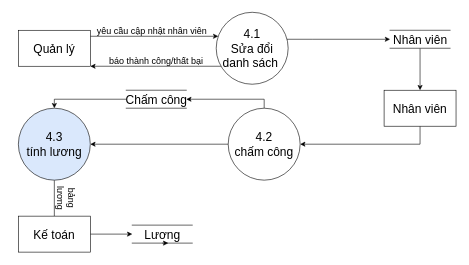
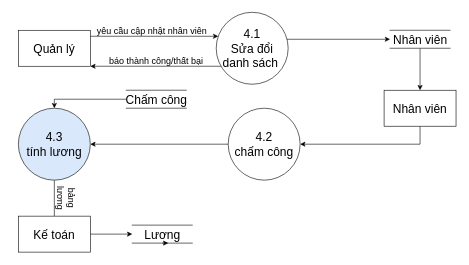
  <mxCell id="0" />
  <mxCell id="1" parent="0" />
  <mxCell id="2" style="edgeStyle=orthogonalEdgeStyle;rounded=0;orthogonalLoop=1;jettySize=auto;html=1;" parent="1" source="3" target="8" edge="1"><mxGeometry relative="1" as="geometry"><Array as="points"><mxPoint x="270" y="60" /><mxPoint x="270" y="60" /></Array></mxGeometry></mxCell>
  <mxCell id="3" value="&lt;font style=&quot;font-size: 20px&quot;&gt;Quản lý&lt;/font&gt;" style="rounded=0;whiteSpace=wrap;html=1;" parent="1" vertex="1"><mxGeometry x="30" y="50" width="120" height="60" as="geometry" /></mxCell>
  <mxCell id="4" style="edgeStyle=orthogonalEdgeStyle;rounded=0;orthogonalLoop=1;jettySize=auto;html=1;exitX=0.5;exitY=1;exitDx=0;exitDy=0;entryX=0.5;entryY=0;entryDx=0;entryDy=0;" edge="1" parent="1" source="5" target="15"><mxGeometry relative="1" as="geometry" /></mxCell>
  <mxCell id="5" value="&lt;font style=&quot;font-size: 20px&quot;&gt;Nhân viên&lt;/font&gt;" style="html=1;dashed=0;whitespace=wrap;shape=partialRectangle;right=0;left=0;" parent="1" vertex="1"><mxGeometry x="650" y="50" width="100" height="30" as="geometry" /></mxCell>
  <mxCell id="6" style="edgeStyle=orthogonalEdgeStyle;rounded=0;orthogonalLoop=1;jettySize=auto;html=1;" parent="1" source="8" target="3" edge="1"><mxGeometry relative="1" as="geometry"><Array as="points"><mxPoint x="260" y="110" /><mxPoint x="260" y="110" /></Array></mxGeometry></mxCell>
  <mxCell id="7" style="edgeStyle=orthogonalEdgeStyle;rounded=0;orthogonalLoop=1;jettySize=auto;html=1;" parent="1" source="8" target="5" edge="1"><mxGeometry relative="1" as="geometry"><Array as="points"><mxPoint x="520" y="65" /><mxPoint x="520" y="65" /></Array></mxGeometry></mxCell>
  <mxCell id="8" value="&lt;font style=&quot;font-size: 20px&quot;&gt;4.1&lt;br&gt;Sửa đổi danh sách&amp;nbsp;&lt;br&gt;&lt;/font&gt;" style="ellipse;whiteSpace=wrap;html=1;aspect=fixed;" parent="1" vertex="1"><mxGeometry x="360" y="20" width="120" height="120" as="geometry" /></mxCell>
  <mxCell id="9" style="edgeStyle=orthogonalEdgeStyle;rounded=0;orthogonalLoop=1;jettySize=auto;html=1;exitX=0;exitY=0.5;exitDx=0;exitDy=0;entryX=1;entryY=0.5;entryDx=0;entryDy=0;" edge="1" parent="1" source="11" target="13"><mxGeometry relative="1" as="geometry" /></mxCell>
- <mxCell id="10" style="edgeStyle=orthogonalEdgeStyle;rounded=0;orthogonalLoop=1;jettySize=auto;html=1;entryX=1;entryY=0.5;entryDx=0;entryDy=0;" edge="1" parent="1" source="11" target="24"><mxGeometry relative="1" as="geometry"><Array as="points"><mxPoint x="440" y="165" /></Array></mxGeometry></mxCell>
  <mxCell id="11" value="&lt;font style=&quot;font-size: 20px&quot;&gt;4.2&lt;br&gt;chấm công&lt;br&gt;&lt;/font&gt;" style="ellipse;whiteSpace=wrap;html=1;aspect=fixed;" parent="1" vertex="1"><mxGeometry x="380" y="180" width="120" height="120" as="geometry" /></mxCell>
  <mxCell id="12" style="edgeStyle=orthogonalEdgeStyle;rounded=0;orthogonalLoop=1;jettySize=auto;html=1;endArrow=none;" parent="1" source="13" target="19" edge="1"><mxGeometry relative="1" as="geometry"><Array as="points"><mxPoint x="70" y="280" /></Array></mxGeometry></mxCell>
  <mxCell id="13" value="&lt;font style=&quot;font-size: 20px&quot;&gt;4.3&lt;br&gt;tính lương&lt;br&gt;&lt;/font&gt;" style="ellipse;whiteSpace=wrap;html=1;aspect=fixed;fillColor=#dae8fc;" parent="1" vertex="1"><mxGeometry x="30" y="180" width="120" height="120" as="geometry" /></mxCell>
  <mxCell id="14" style="edgeStyle=orthogonalEdgeStyle;rounded=0;orthogonalLoop=1;jettySize=auto;html=1;exitX=0.5;exitY=1;exitDx=0;exitDy=0;entryX=1;entryY=0.5;entryDx=0;entryDy=0;" edge="1" parent="1" source="15" target="11"><mxGeometry relative="1" as="geometry" /></mxCell>
  <mxCell id="15" value="&lt;font style=&quot;font-size: 20px&quot;&gt;Nhân viên&lt;/font&gt;" style="rounded=0;whiteSpace=wrap;html=1;" parent="1" vertex="1"><mxGeometry x="640" y="150" width="120" height="60" as="geometry" /></mxCell>
  <mxCell id="16" value="&lt;span style=&quot;font-size: 15px&quot;&gt;yêu cầu cập nhật nhân viên&lt;/span&gt;" style="text;html=1;strokeColor=none;fillColor=none;align=center;verticalAlign=middle;whiteSpace=wrap;rounded=0;" parent="1" vertex="1"><mxGeometry x="156" y="40" width="194" height="20" as="geometry" /></mxCell>
  <mxCell id="17" value="&lt;span style=&quot;font-size: 15px&quot;&gt;báo thành công/thất bại&lt;/span&gt;" style="text;html=1;strokeColor=none;fillColor=none;align=center;verticalAlign=middle;whiteSpace=wrap;rounded=0;" parent="1" vertex="1"><mxGeometry x="170" y="90" width="180" height="20" as="geometry" /></mxCell>
  <mxCell id="18" style="edgeStyle=orthogonalEdgeStyle;rounded=0;orthogonalLoop=1;jettySize=auto;html=1;exitX=1;exitY=0.5;exitDx=0;exitDy=0;" edge="1" parent="1" source="19" target="21"><mxGeometry relative="1" as="geometry" /></mxCell>
  <mxCell id="19" value="&lt;font style=&quot;font-size: 20px&quot;&gt;Kế toán&lt;/font&gt;" style="rounded=0;whiteSpace=wrap;html=1;" parent="1" vertex="1"><mxGeometry x="30" y="360" width="120" height="60" as="geometry" /></mxCell>
  <mxCell id="20" value="&lt;span style=&quot;font-size: 15px&quot;&gt;bảng&lt;br&gt;lương&lt;br&gt;&lt;/span&gt;" style="text;html=1;strokeColor=none;fillColor=none;align=center;verticalAlign=middle;whiteSpace=wrap;rounded=0;rotation=90;" parent="1" vertex="1"><mxGeometry x="20" y="320" width="180" height="20" as="geometry" /></mxCell>
  <mxCell id="21" value="&lt;font style=&quot;font-size: 20px&quot;&gt;Lương&lt;/font&gt;" style="html=1;dashed=0;whitespace=wrap;shape=partialRectangle;right=0;left=0;" vertex="1" parent="1"><mxGeometry x="220" y="375" width="100" height="30" as="geometry" /></mxCell>
  <mxCell id="22" style="edgeStyle=orthogonalEdgeStyle;rounded=0;orthogonalLoop=1;jettySize=auto;html=1;exitX=0.5;exitY=1;exitDx=0;exitDy=0;entryX=0.6;entryY=1;entryDx=0;entryDy=0;entryPerimeter=0;" edge="1" parent="1" source="21" target="21"><mxGeometry relative="1" as="geometry" /></mxCell>
  <mxCell id="23" style="edgeStyle=orthogonalEdgeStyle;rounded=0;orthogonalLoop=1;jettySize=auto;html=1;exitX=0;exitY=0.5;exitDx=0;exitDy=0;entryX=0.5;entryY=0;entryDx=0;entryDy=0;" edge="1" parent="1" source="24" target="13"><mxGeometry relative="1" as="geometry"><Array as="points"><mxPoint x="90" y="165" /></Array></mxGeometry></mxCell>
  <mxCell id="24" value="&lt;font style=&quot;font-size: 20px&quot;&gt;Chấm công&lt;/font&gt;" style="html=1;dashed=0;whitespace=wrap;shape=partialRectangle;right=0;left=0;" vertex="1" parent="1"><mxGeometry x="210" y="150" width="100" height="30" as="geometry" /></mxCell>
